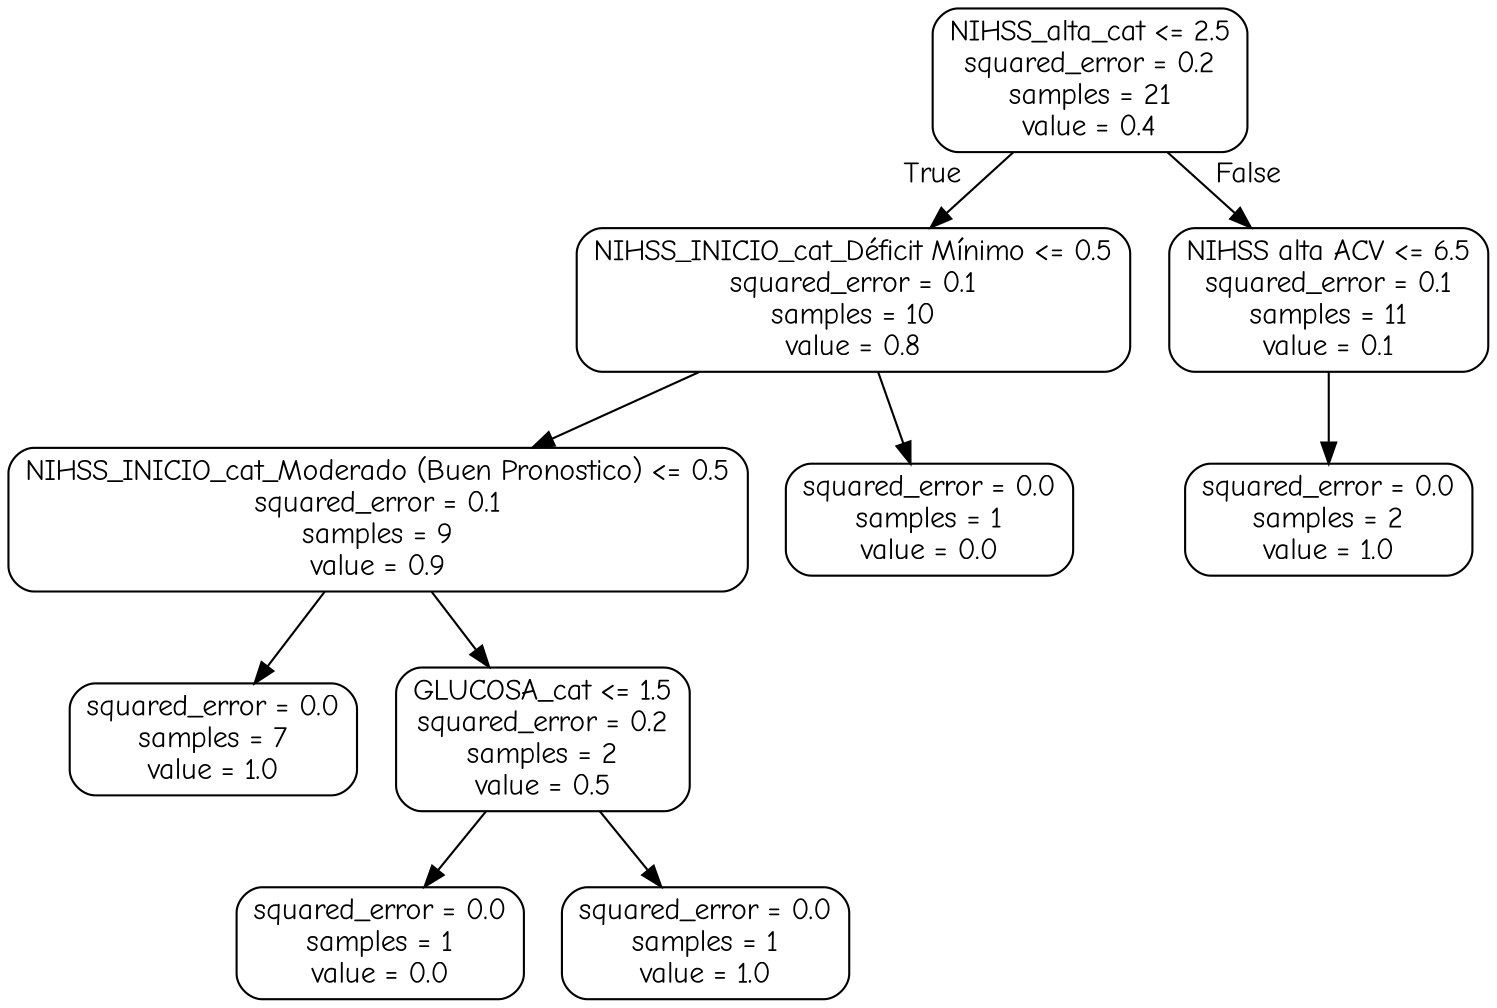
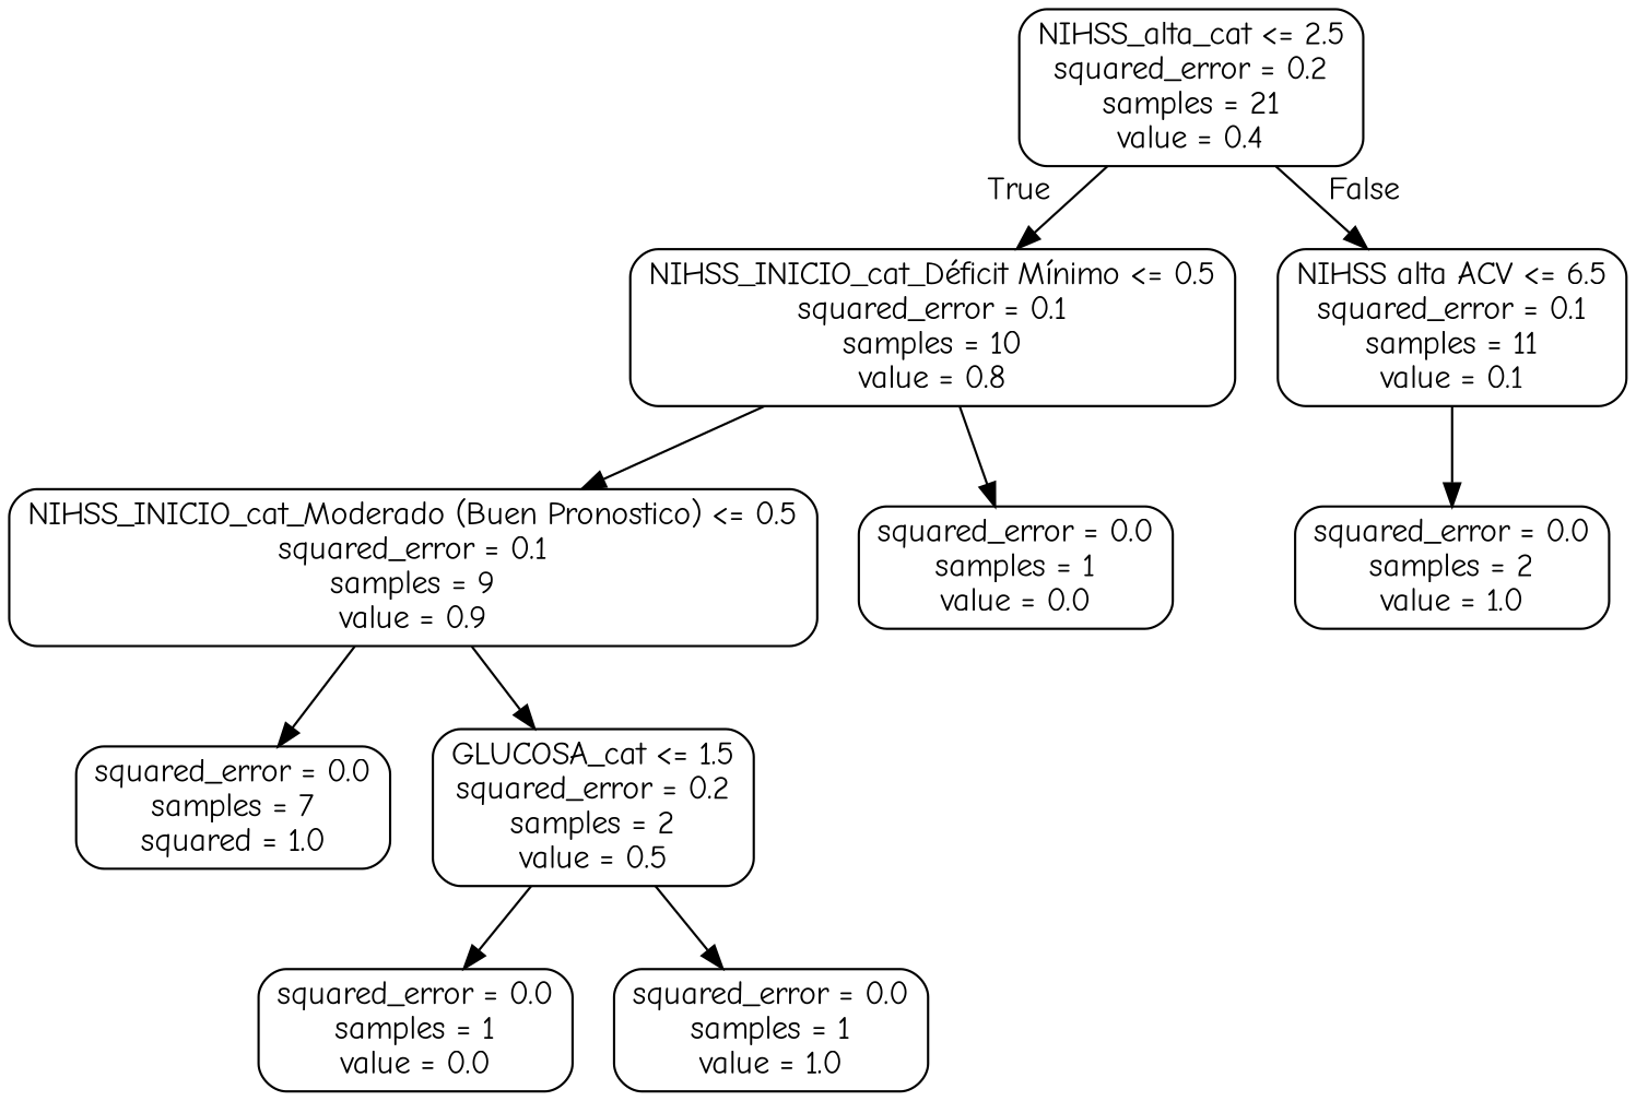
  digraph {
    fontname="Comic Neue"
    node [color=black fontname="Comic Neue" shape=box style=rounded]
    edge [fontname="Comic Neue"]
    n1 [label="NIHSS_alta_cat <= 2.5\nsquared_error = 0.2\nsamples = 21\nvalue = 0.4"]
    n2 [label="NIHSS_INICIO_cat_Déficit Mínimo <= 0.5\nsquared_error = 0.1\nsamples = 10\nvalue = 0.8"]
    n3 [label="NIHSS alta ACV <= 6.5\nsquared_error = 0.1\nsamples = 11\nvalue = 0.1"]
    n4 [label="NIHSS_INICIO_cat_Moderado (Buen Pronostico) <= 0.5\nsquared_error = 0.1\nsamples = 9\nvalue = 0.9"]
    n5 [label="squared_error = 0.0\nsamples = 1\nvalue = 0.0"]
    n6 [label="squared_error = 0.0\nsamples = 2\nvalue = 1.0"]
-   n7 [label="squared_error = 0.0\nsamples = 7\nvalue = 1.0"]
+   n7 [label="squared_error = 0.0\nsamples = 7\nsquared = 1.0"]
    n8 [label="GLUCOSA_cat <= 1.5\nsquared_error = 0.2\nsamples = 2\nvalue = 0.5"]
    n9 [label="squared_error = 0.0\nsamples = 1\nvalue = 0.0"]
    n10 [label="squared_error = 0.0\nsamples = 1\nvalue = 1.0"]
    n1 -> n2 [headlabel=True labelangle=45 labeldistance=2.5]
    n1 -> n3 [headlabel=False labelangle=-45 labeldistance=2.5]
    n2 -> n4
    n2 -> n5
    n3 -> n6
    n4 -> n7
    n4 -> n8
    n8 -> n9
    n8 -> n10
  }
